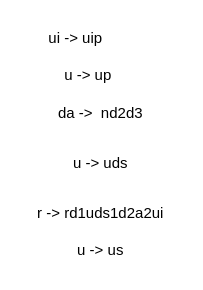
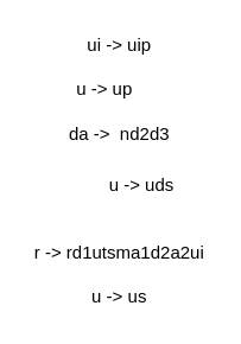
  <mxCell id="0" />
  <mxCell id="1" parent="0" />
- <mxCell id="2" value="ui -&amp;gt; uip" style="text;html=1;strokeColor=none;fillColor=none;align=center;verticalAlign=middle;whiteSpace=wrap;rounded=0;" vertex="1" parent="1"><mxGeometry x="35" y="20" width="50" height="20" as="geometry" /></mxCell>
+ <mxCell id="2" value="ui -&amp;gt; uip" style="text;html=1;strokeColor=none;fillColor=none;align=center;verticalAlign=middle;whiteSpace=wrap;rounded=0;" vertex="1" parent="1"><mxGeometry x="55" y="20" width="50" height="20" as="geometry" /></mxCell>
  <mxCell id="3" value="u -&amp;gt; up" style="text;html=1;strokeColor=none;fillColor=none;align=center;verticalAlign=middle;whiteSpace=wrap;rounded=0;" vertex="1" parent="1"><mxGeometry x="45" y="50" width="50" height="20" as="geometry" /></mxCell>
  <mxCell id="4" value="da -&amp;gt; &amp;nbsp;nd2d3" style="text;html=1;strokeColor=none;fillColor=none;align=center;verticalAlign=middle;whiteSpace=wrap;rounded=0;" vertex="1" parent="1"><mxGeometry x="40" y="80" width="80" height="20" as="geometry" /></mxCell>
- <mxCell id="5" value="u -&amp;gt; uds" style="text;html=1;strokeColor=none;fillColor=none;align=center;verticalAlign=middle;whiteSpace=wrap;rounded=0;" vertex="1" parent="1"><mxGeometry x="55" y="120" width="50" height="20" as="geometry" /></mxCell>
- <mxCell id="6" value="r -&amp;gt; rd1uds1d2a2ui" style="text;html=1;strokeColor=none;fillColor=none;align=center;verticalAlign=middle;whiteSpace=wrap;rounded=0;" vertex="1" parent="1"><mxGeometry x="20" y="160" width="120" height="20" as="geometry" /></mxCell>
+ <mxCell id="5" value="u -&amp;gt; uds" style="text;html=1;strokeColor=none;fillColor=none;align=center;verticalAlign=middle;whiteSpace=wrap;rounded=0;" vertex="1" parent="1"><mxGeometry x="70" y="115" width="50" height="20" as="geometry" /></mxCell>
+ <mxCell id="6" value="r -&amp;gt; rd1utsma1d2a2ui" style="text;html=1;strokeColor=none;fillColor=none;align=center;verticalAlign=middle;whiteSpace=wrap;rounded=0;" vertex="1" parent="1"><mxGeometry x="20" y="160" width="120" height="20" as="geometry" /></mxCell>
  <mxCell id="7" value="u -&amp;gt; us" style="text;html=1;strokeColor=none;fillColor=none;align=center;verticalAlign=middle;whiteSpace=wrap;rounded=0;" vertex="1" parent="1"><mxGeometry x="55" y="190" width="50" height="20" as="geometry" /></mxCell>
